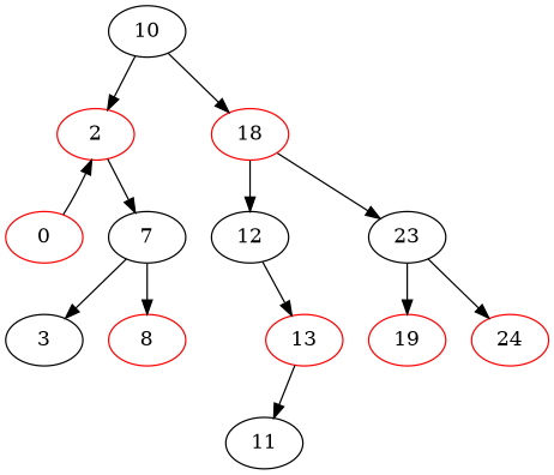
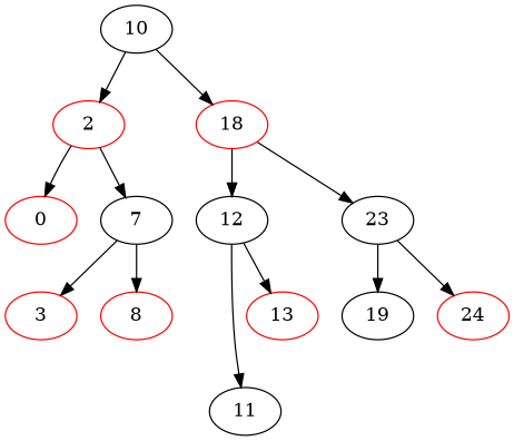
  digraph {
    node [color=red]
    10 [color=black]
    2
    18
    0
    7 [color=black]
    12 [color=black]
    23 [color=black]
-   3 [color=black]
+   3
    8
    11 [color=black]
    13
-   19
+   19 [color=black]
    24
    10 -> 2
    10 -> 18
-   0 -> 2
+   2 -> 0
    2 -> 7
    18 -> 12
    18 -> 23
    7 -> 3
    7 -> 8
-   13 -> 11
+   12 -> 11
    12 -> 13
    23 -> 19
    23 -> 24
  }
